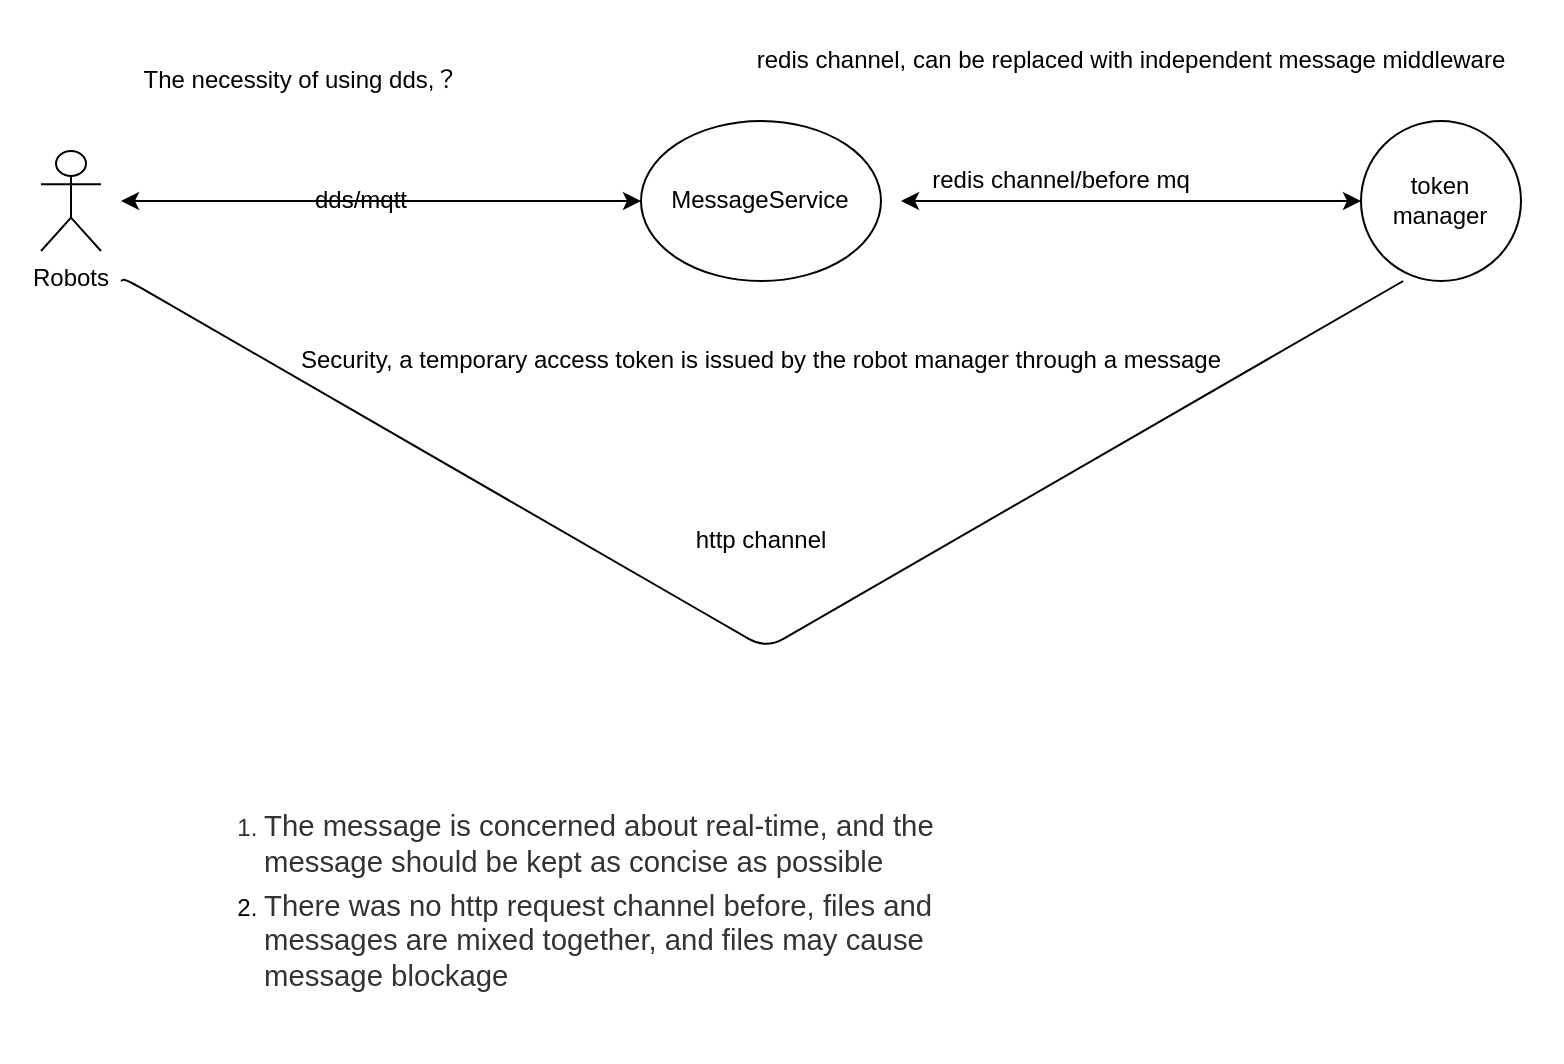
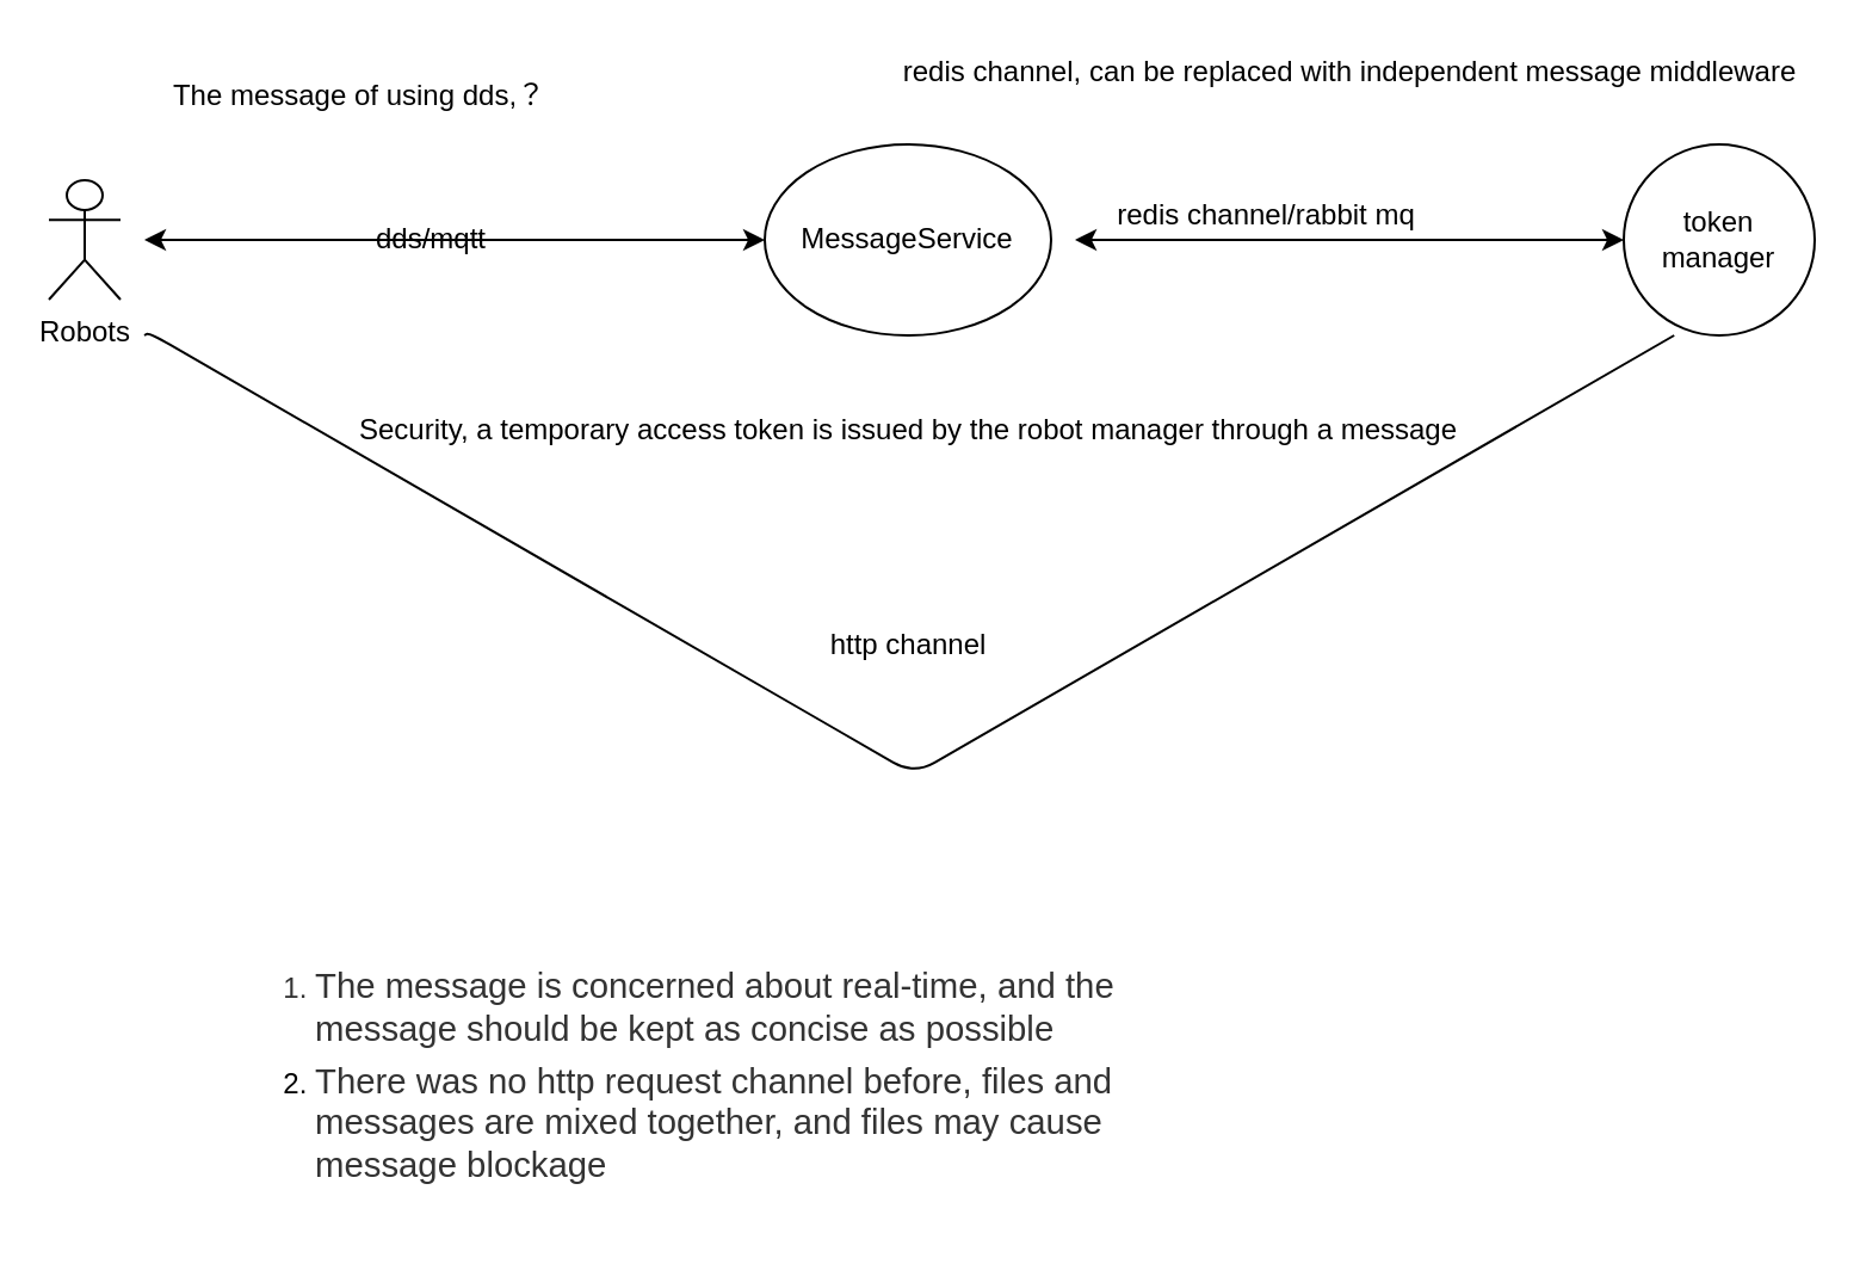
  <mxCell id="0" />
  <mxCell id="1" parent="0" />
  <mxCell id="2" value="MessageService" style="ellipse;whiteSpace=wrap;html=1;" vertex="1" parent="1"><mxGeometry x="320" y="60" width="120" height="80" as="geometry" /></mxCell>
  <mxCell id="3" value="token manager" style="ellipse;whiteSpace=wrap;html=1;aspect=fixed;" vertex="1" parent="1"><mxGeometry x="680" y="60" width="80" height="80" as="geometry" /></mxCell>
  <mxCell id="4" value="Robots" style="shape=umlActor;verticalLabelPosition=bottom;verticalAlign=top;html=1;outlineConnect=0;" vertex="1" parent="1"><mxGeometry x="20" y="75" width="30" height="50" as="geometry" /></mxCell>
  <mxCell id="5" value="" style="endArrow=classic;startArrow=classic;html=1;entryX=0;entryY=0.5;entryDx=0;entryDy=0;" edge="1" parent="1" target="2"><mxGeometry width="50" height="50" relative="1" as="geometry"><mxPoint x="60" y="100" as="sourcePoint" /><mxPoint x="310" y="110" as="targetPoint" /></mxGeometry></mxCell>
  <mxCell id="6" value="" style="endArrow=classic;startArrow=classic;html=1;" edge="1" parent="1"><mxGeometry width="50" height="50" relative="1" as="geometry"><mxPoint x="450" y="100" as="sourcePoint" /><mxPoint x="680" y="100" as="targetPoint" /></mxGeometry></mxCell>
  <mxCell id="7" value="dds/mqtt" style="text;html=1;align=center;verticalAlign=middle;resizable=0;points=[];autosize=1;strokeColor=none;" vertex="1" parent="1"><mxGeometry x="150" y="90" width="60" height="20" as="geometry" /></mxCell>
- <mxCell id="8" value="redis channel/before mq&lt;br&gt;" style="text;html=1;align=center;verticalAlign=middle;resizable=0;points=[];autosize=1;strokeColor=none;" vertex="1" parent="1"><mxGeometry x="460" y="80" width="140" height="20" as="geometry" /></mxCell>
+ <mxCell id="8" value="redis channel/rabbit mq&lt;br&gt;" style="text;html=1;align=center;verticalAlign=middle;resizable=0;points=[];autosize=1;strokeColor=none;" vertex="1" parent="1"><mxGeometry x="460" y="80" width="140" height="20" as="geometry" /></mxCell>
  <mxCell id="9" value="" style="edgeStyle=isometricEdgeStyle;endArrow=none;html=1;" edge="1" parent="1"><mxGeometry width="50" height="100" relative="1" as="geometry"><mxPoint x="60" y="140" as="sourcePoint" /><mxPoint x="701.11" y="140" as="targetPoint" /><Array as="points"><mxPoint x="341.11" y="300" /></Array></mxGeometry></mxCell>
  <mxCell id="10" value="http channel&lt;br&gt;" style="text;html=1;align=center;verticalAlign=middle;resizable=0;points=[];autosize=1;strokeColor=none;" vertex="1" parent="1"><mxGeometry x="340" y="260" width="80" height="20" as="geometry" /></mxCell>
- <mxCell id="11" value="The necessity of using dds,？" style="text;html=1;align=center;verticalAlign=middle;resizable=0;points=[];autosize=1;strokeColor=none;" vertex="1" parent="1"><mxGeometry x="65" y="30" width="170" height="20" as="geometry" /></mxCell>
+ <mxCell id="11" value="The message of using dds,？" style="text;html=1;align=center;verticalAlign=middle;resizable=0;points=[];autosize=1;strokeColor=none;" vertex="1" parent="1"><mxGeometry x="65" y="30" width="170" height="20" as="geometry" /></mxCell>
  <mxCell id="12" value="redis channel, can be replaced with independent message middleware" style="text;html=1;align=center;verticalAlign=middle;resizable=0;points=[];autosize=1;strokeColor=none;" vertex="1" parent="1"><mxGeometry x="370" y="20" width="390" height="20" as="geometry" /></mxCell>
  <mxCell id="13" value="Security, a temporary access token is issued by the robot manager through a message" style="text;html=1;align=center;verticalAlign=middle;resizable=0;points=[];autosize=1;strokeColor=none;" vertex="1" parent="1"><mxGeometry x="140" y="170" width="480" height="20" as="geometry" /></mxCell>
  <mxCell id="14" value="&lt;ol style=&quot;margin-top: 0cm&quot; start=&quot;1&quot; type=&quot;1&quot;&gt;&lt;br&gt; &lt;li class=&quot;MsoNormal&quot; style=&quot;color: #333333 ; margin-top: 3.0pt ; margin-bottom: 3.0pt ; text-align: left ; vertical-align: baseline&quot;&gt;&lt;span lang=&quot;EN-US&quot; style=&quot;font-size: 11.0pt ; font-family: &amp;#34;helvetica&amp;#34; , sans-serif&quot;&gt;The message is concerned about real-time, and the&lt;br&gt;     message should be kept as concise as possible&lt;/span&gt;&lt;/li&gt;&lt;li class=&quot;MsoNormal&quot; style=&quot;margin-top: 3pt ; margin-bottom: 3pt ; text-align: left ; vertical-align: baseline&quot;&gt;&lt;span lang=&quot;EN-US&quot;&gt;&lt;font color=&quot;#333333&quot; face=&quot;helvetica, sans-serif&quot;&gt;&lt;span style=&quot;font-size: 14.667px&quot;&gt;There was no http request channel before, files and messages are mixed together, and files may cause message blockage&lt;/span&gt;&lt;/font&gt;&lt;br&gt;&lt;/span&gt;&lt;/li&gt;&lt;br&gt;&lt;/ol&gt;" style="text;whiteSpace=wrap;html=1;" vertex="1" parent="1"><mxGeometry x="90" y="380" width="400" height="130" as="geometry" /></mxCell>
